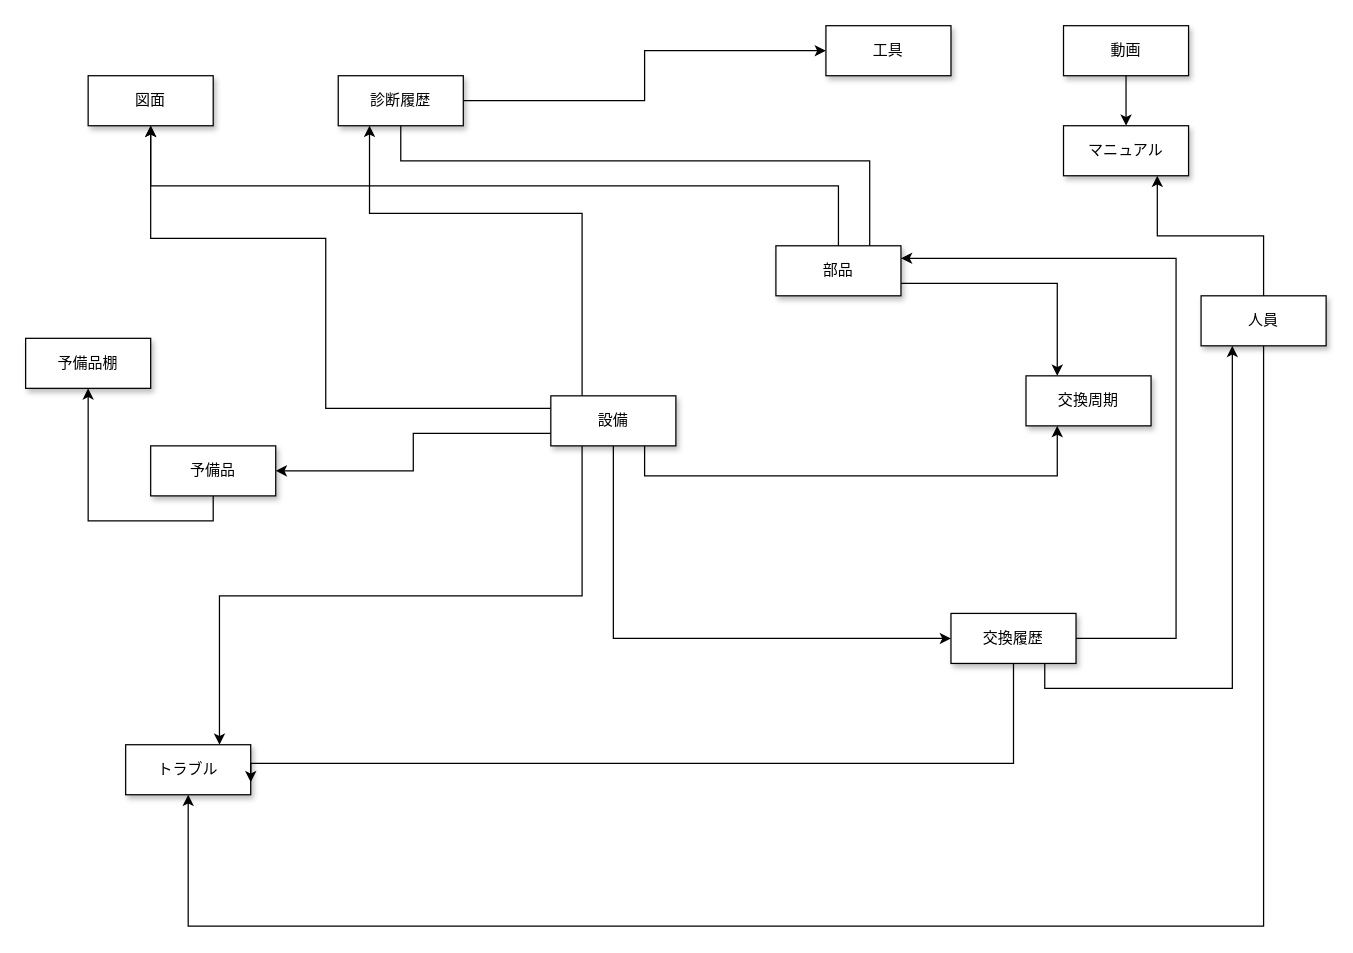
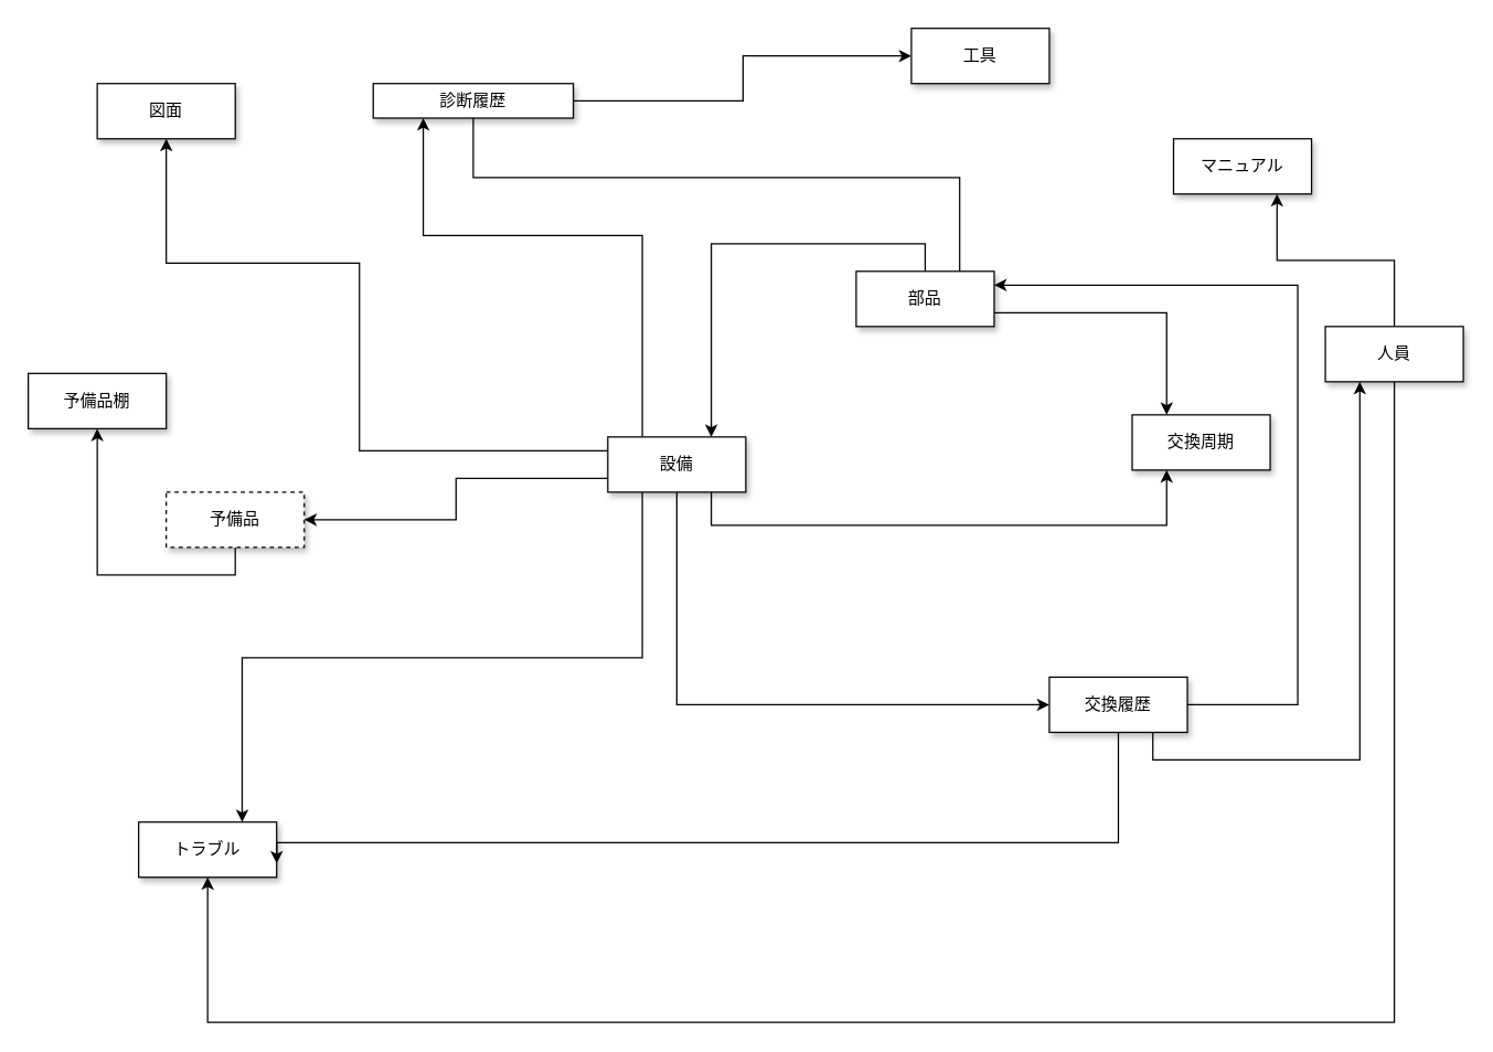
  <mxCell id="0" />
  <mxCell id="1" parent="0" />
  <mxCell id="2" style="edgeStyle=elbowEdgeStyle;rounded=0;orthogonalLoop=1;jettySize=auto;html=1;exitX=0.25;exitY=1;exitDx=0;exitDy=0;entryX=0.75;entryY=0;entryDx=0;entryDy=0;snapToPoint=0;elbow=vertical;" parent="1" source="8" target="16" edge="1"><mxGeometry relative="1" as="geometry" /></mxCell>
  <mxCell id="3" style="edgeStyle=orthogonalEdgeStyle;rounded=0;orthogonalLoop=1;jettySize=auto;html=1;exitX=0;exitY=0.25;exitDx=0;exitDy=0;entryX=0.5;entryY=1;entryDx=0;entryDy=0;snapToPoint=0;" parent="1" source="8" target="28" edge="1"><mxGeometry relative="1" as="geometry"><Array as="points"><mxPoint x="260" y="326" /><mxPoint x="260" y="190" /><mxPoint x="120" y="190" /></Array></mxGeometry></mxCell>
  <mxCell id="4" style="edgeStyle=elbowEdgeStyle;rounded=0;orthogonalLoop=1;jettySize=auto;html=1;exitX=0;exitY=0.75;exitDx=0;exitDy=0;entryX=1;entryY=0.5;entryDx=0;entryDy=0;snapToPoint=0;elbow=vertical;" parent="1" source="8" target="14" edge="1"><mxGeometry relative="1" as="geometry" /></mxCell>
  <mxCell id="5" style="edgeStyle=elbowEdgeStyle;rounded=0;orthogonalLoop=1;jettySize=auto;html=1;exitX=0.5;exitY=1;exitDx=0;exitDy=0;entryX=0;entryY=0.5;entryDx=0;entryDy=0;snapToPoint=0;elbow=vertical;" parent="1" source="8" target="22" edge="1"><mxGeometry relative="1" as="geometry"><Array as="points"><mxPoint x="600" y="510" /></Array></mxGeometry></mxCell>
  <mxCell id="6" style="edgeStyle=elbowEdgeStyle;rounded=0;orthogonalLoop=1;jettySize=auto;html=1;exitX=0.75;exitY=1;exitDx=0;exitDy=0;entryX=0.25;entryY=1;entryDx=0;entryDy=0;snapToPoint=0;elbow=vertical;" parent="1" source="8" target="23" edge="1"><mxGeometry relative="1" as="geometry"><Array as="points"><mxPoint x="700" y="380" /></Array></mxGeometry></mxCell>
  <mxCell id="7" style="edgeStyle=elbowEdgeStyle;rounded=0;orthogonalLoop=1;jettySize=auto;html=1;entryX=0.25;entryY=1;entryDx=0;entryDy=0;snapToPoint=0;exitX=0.25;exitY=0;exitDx=0;exitDy=0;elbow=vertical;" parent="1" source="8" target="31" edge="1"><mxGeometry relative="1" as="geometry"><mxPoint x="450" y="330" as="sourcePoint" /><Array as="points"><mxPoint x="400" y="170" /></Array></mxGeometry></mxCell>
  <mxCell id="8" value="設備" style="whiteSpace=wrap;html=1;align=center;shadow=1;snapToPoint=0;" parent="1" vertex="1"><mxGeometry x="440" y="316" width="100" height="40" as="geometry" /></mxCell>
- <mxCell id="9" style="edgeStyle=orthogonalEdgeStyle;rounded=0;orthogonalLoop=1;jettySize=auto;html=1;exitX=0.5;exitY=0;exitDx=0;exitDy=0;snapToPoint=0;" parent="1" source="12" target="28" edge="1"><mxGeometry relative="1" as="geometry" /></mxCell>
+ <mxCell id="9" style="edgeStyle=orthogonalEdgeStyle;rounded=0;orthogonalLoop=1;jettySize=auto;html=1;exitX=0.5;exitY=0;exitDx=0;exitDy=0;entryX=0.75;entryY=0;entryDx=0;entryDy=0;snapToPoint=0;" parent="1" source="12" target="8" edge="1"><mxGeometry relative="1" as="geometry" /></mxCell>
  <mxCell id="10" style="edgeStyle=elbowEdgeStyle;rounded=0;orthogonalLoop=1;jettySize=auto;html=1;exitX=0.75;exitY=0;exitDx=0;exitDy=0;entryX=0.5;entryY=0;entryDx=0;entryDy=0;snapToPoint=0;elbow=vertical;" parent="1" source="12" target="31" edge="1"><mxGeometry relative="1" as="geometry" /></mxCell>
  <mxCell id="11" style="edgeStyle=elbowEdgeStyle;rounded=0;orthogonalLoop=1;jettySize=auto;html=1;exitX=1;exitY=0.75;exitDx=0;exitDy=0;entryX=0.25;entryY=0;entryDx=0;entryDy=0;snapToPoint=0;elbow=vertical;" parent="1" source="12" target="23" edge="1"><mxGeometry relative="1" as="geometry"><Array as="points"><mxPoint x="770" y="226" /></Array></mxGeometry></mxCell>
  <mxCell id="12" value="部品" style="whiteSpace=wrap;html=1;align=center;shadow=1;snapToPoint=0;" parent="1" vertex="1"><mxGeometry x="620" y="196" width="100" height="40" as="geometry" /></mxCell>
  <mxCell id="13" style="edgeStyle=orthogonalEdgeStyle;rounded=0;orthogonalLoop=1;jettySize=auto;html=1;exitX=0.5;exitY=1;exitDx=0;exitDy=0;entryX=0.5;entryY=1;entryDx=0;entryDy=0;snapToPoint=0;" parent="1" source="14" target="15" edge="1"><mxGeometry relative="1" as="geometry" /></mxCell>
- <mxCell id="14" value="予備品" style="whiteSpace=wrap;html=1;align=center;shadow=1;snapToPoint=0;" parent="1" vertex="1"><mxGeometry x="120" y="356" width="100" height="40" as="geometry" /></mxCell>
+ <mxCell id="14" value="予備品" style="whiteSpace=wrap;html=1;align=center;shadow=1;snapToPoint=0;dashed=1;" parent="1" vertex="1"><mxGeometry x="120" y="356" width="100" height="40" as="geometry" /></mxCell>
  <mxCell id="15" value="予備品棚" style="whiteSpace=wrap;html=1;align=center;shadow=1;snapToPoint=0;" parent="1" vertex="1"><mxGeometry x="20" y="270" width="100" height="40" as="geometry" /></mxCell>
  <mxCell id="16" value="トラブル" style="whiteSpace=wrap;html=1;align=center;shadow=1;snapToPoint=0;" parent="1" vertex="1"><mxGeometry x="100" y="595" width="100" height="40" as="geometry" /></mxCell>
  <mxCell id="17" value="マニュアル" style="whiteSpace=wrap;html=1;align=center;shadow=1;snapToPoint=0;" parent="1" vertex="1"><mxGeometry x="850" y="100" width="100" height="40" as="geometry" /></mxCell>
- <mxCell id="18" value="動画" style="whiteSpace=wrap;html=1;align=center;shadow=1;snapToPoint=0;" parent="1" vertex="1"><mxGeometry x="850" y="20" width="100" height="40" as="geometry" /></mxCell>
  <mxCell id="19" style="edgeStyle=orthogonalEdgeStyle;rounded=0;orthogonalLoop=1;jettySize=auto;html=1;exitX=0.75;exitY=1;exitDx=0;exitDy=0;entryX=0.25;entryY=1;entryDx=0;entryDy=0;snapToPoint=0;" parent="1" source="22" target="26" edge="1"><mxGeometry relative="1" as="geometry" /></mxCell>
  <mxCell id="20" style="edgeStyle=elbowEdgeStyle;rounded=0;orthogonalLoop=1;jettySize=auto;html=1;exitX=1;exitY=0.5;exitDx=0;exitDy=0;entryX=1;entryY=0.25;entryDx=0;entryDy=0;snapToPoint=0;elbow=vertical;" parent="1" source="22" target="12" edge="1"><mxGeometry relative="1" as="geometry"><Array as="points"><mxPoint x="940" y="450" /><mxPoint x="950" y="260" /></Array></mxGeometry></mxCell>
  <mxCell id="21" style="edgeStyle=elbowEdgeStyle;rounded=0;orthogonalLoop=1;jettySize=auto;html=1;exitX=0.5;exitY=0;exitDx=0;exitDy=0;entryX=1;entryY=0.75;entryDx=0;entryDy=0;snapToPoint=0;elbow=vertical;" parent="1" source="22" target="16" edge="1"><mxGeometry relative="1" as="geometry"><Array as="points"><mxPoint x="500" y="610" /></Array></mxGeometry></mxCell>
  <mxCell id="22" value="交換履歴" style="whiteSpace=wrap;html=1;align=center;shadow=1;snapToPoint=0;" parent="1" vertex="1"><mxGeometry x="760" y="490" width="100" height="40" as="geometry" /></mxCell>
  <mxCell id="23" value="交換周期" style="whiteSpace=wrap;html=1;align=center;shadow=1;snapToPoint=0;" parent="1" vertex="1"><mxGeometry x="820" y="300" width="100" height="40" as="geometry" /></mxCell>
  <mxCell id="24" style="edgeStyle=orthogonalEdgeStyle;rounded=0;orthogonalLoop=1;jettySize=auto;html=1;exitX=0.5;exitY=0;exitDx=0;exitDy=0;entryX=0.75;entryY=1;entryDx=0;entryDy=0;snapToPoint=0;" parent="1" source="26" target="17" edge="1"><mxGeometry relative="1" as="geometry" /></mxCell>
  <mxCell id="25" style="edgeStyle=elbowEdgeStyle;rounded=0;orthogonalLoop=1;jettySize=auto;html=1;exitX=0.5;exitY=1;exitDx=0;exitDy=0;snapToPoint=0;elbow=vertical;entryX=0.5;entryY=1;entryDx=0;entryDy=0;" parent="1" source="26" target="16" edge="1"><mxGeometry relative="1" as="geometry"><mxPoint x="150" y="630" as="targetPoint" /><Array as="points"><mxPoint x="570" y="740" /></Array></mxGeometry></mxCell>
  <mxCell id="26" value="人員" style="whiteSpace=wrap;html=1;align=center;shadow=1;snapToPoint=0;" parent="1" vertex="1"><mxGeometry x="960" y="236" width="100" height="40" as="geometry" /></mxCell>
  <mxCell id="27" value="工具" style="whiteSpace=wrap;html=1;align=center;shadow=1;snapToPoint=0;" parent="1" vertex="1"><mxGeometry x="660" y="20" width="100" height="40" as="geometry" /></mxCell>
  <mxCell id="28" value="図面" style="whiteSpace=wrap;html=1;align=center;shadow=1;snapToPoint=0;" parent="1" vertex="1"><mxGeometry x="70" y="60" width="100" height="40" as="geometry" /></mxCell>
- <mxCell id="29" style="edgeStyle=elbowEdgeStyle;rounded=0;orthogonalLoop=1;jettySize=auto;html=1;entryX=0.5;entryY=0;entryDx=0;entryDy=0;snapToPoint=0;elbow=vertical;exitX=0.5;exitY=1;exitDx=0;exitDy=0;" parent="1" source="18" target="17" edge="1"><mxGeometry relative="1" as="geometry"><mxPoint x="740" y="100" as="sourcePoint" /><mxPoint x="230" y="170" as="targetPoint" /></mxGeometry></mxCell>
  <mxCell id="30" style="edgeStyle=elbowEdgeStyle;rounded=0;orthogonalLoop=1;jettySize=auto;html=1;exitX=1;exitY=0.5;exitDx=0;exitDy=0;entryX=0;entryY=0.5;entryDx=0;entryDy=0;snapToPoint=0;elbow=vertical;" parent="1" source="31" target="27" edge="1"><mxGeometry relative="1" as="geometry" /></mxCell>
- <mxCell id="31" value="診断履歴" style="whiteSpace=wrap;html=1;align=center;shadow=1;snapToPoint=0;" parent="1" vertex="1"><mxGeometry x="270" y="60" width="100" height="40" as="geometry" /></mxCell>
+ <mxCell id="31" value="診断履歴" style="whiteSpace=wrap;html=1;align=center;shadow=1;snapToPoint=0;" parent="1" vertex="1"><mxGeometry x="270" y="60" width="145" height="25" as="geometry" /></mxCell>
